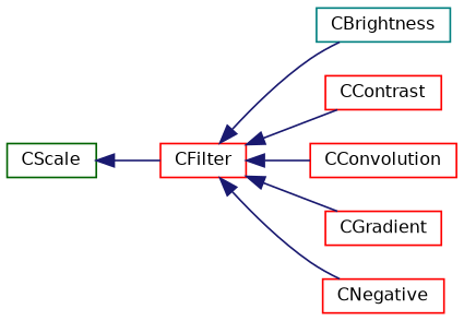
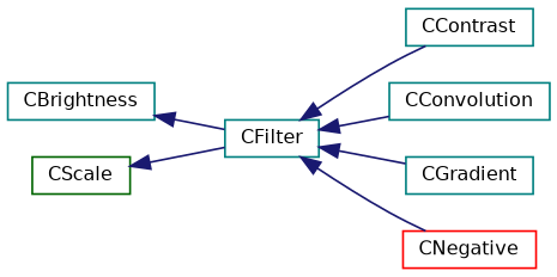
  digraph {
    rankdir=LR
    node [color=red fillcolor=white fontname=Helvetica fontsize=10 shape=record style=filled]
    edge [color=midnightblue dir=back fontname=Helvetica fontsize=10 labelfontname=Helvetica labelfontsize=10 style=solid]
-   n1 [height=0.2 label=CFilter width=0.4]
+   n1 [color=teal height=0.2 label=CFilter width=0.4]
    n2 [color=teal height=0.2 label=CBrightness width=0.4]
-   n3 [height=0.2 label=CContrast width=0.4]
-   n4 [height=0.2 label=CConvolution width=0.4]
-   n5 [height=0.2 label=CGradient width=0.4]
+   n3 [color=teal height=0.2 label=CContrast width=0.4]
+   n4 [color=teal height=0.2 label=CConvolution width=0.4]
+   n5 [color=teal height=0.2 label=CGradient width=0.4]
    n6 [height=0.2 label=CNegative width=0.4]
    n7 [color=darkgreen height=0.2 label=CScale width=0.4]
-   n1 -> n2
+   n2 -> n1
    n1 -> n3
    n1 -> n4
    n1 -> n5
    n1 -> n6
    n7 -> n1
  }
